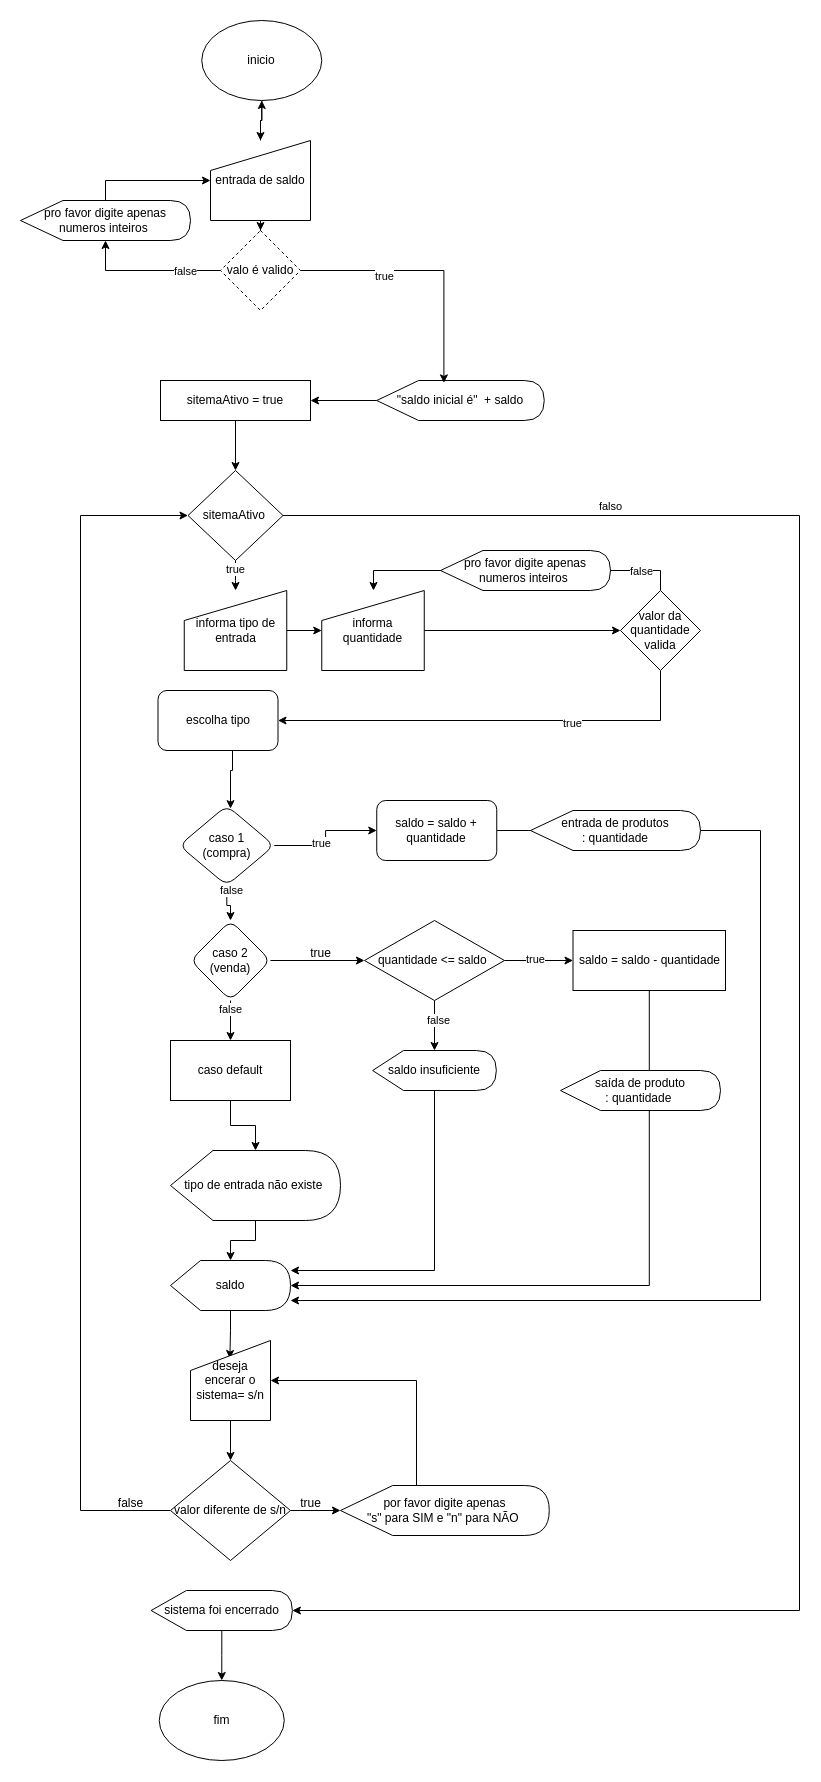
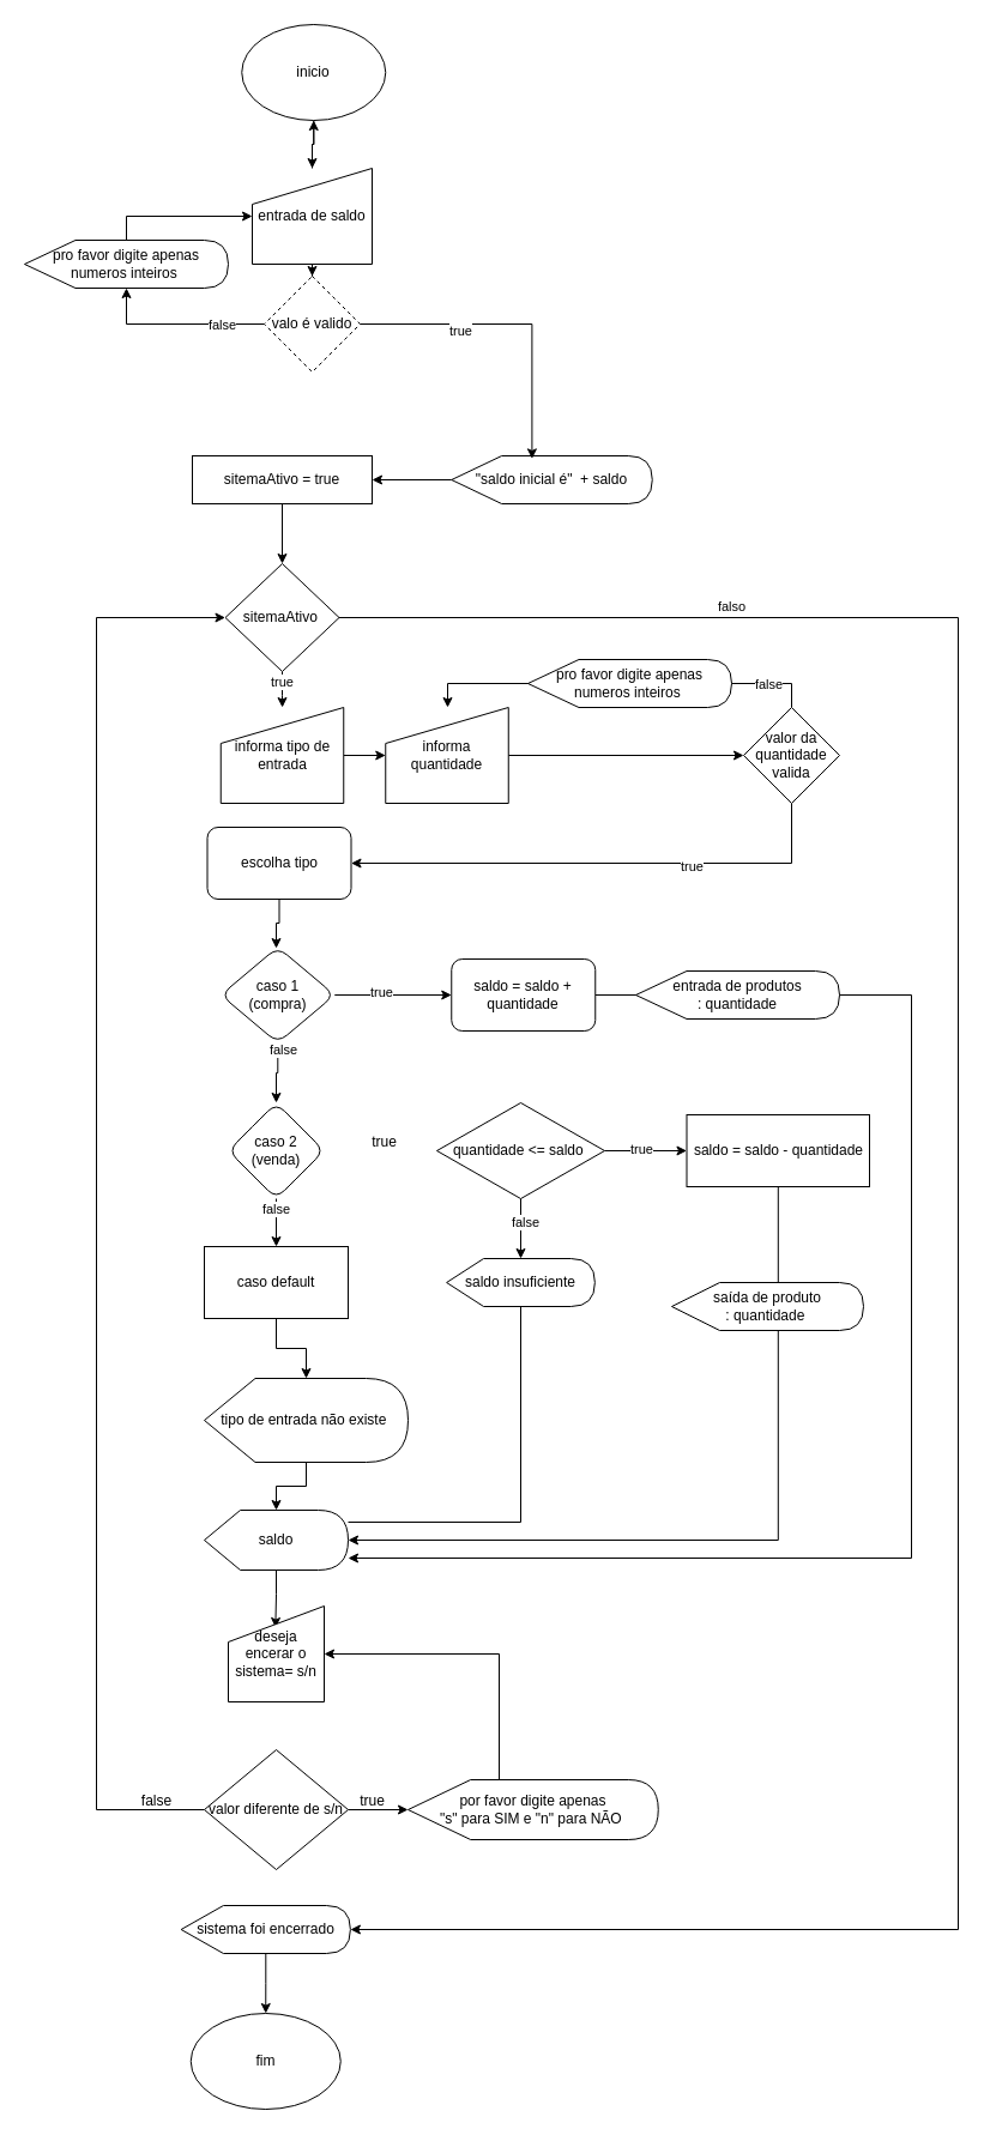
  <mxCell id="0" />
  <mxCell id="1" parent="0" />
  <mxCell id="2" style="edgeStyle=orthogonalEdgeStyle;rounded=0;orthogonalLoop=1;jettySize=auto;html=1;" edge="1" parent="1" source="3" target="6"><mxGeometry relative="1" as="geometry"><mxPoint x="261.25" y="280" as="targetPoint" /></mxGeometry></mxCell>
  <mxCell id="3" value="inicio" style="ellipse;whiteSpace=wrap;html=1;" vertex="1" parent="1"><mxGeometry x="201.25" y="20" width="120" height="80" as="geometry" /></mxCell>
  <mxCell id="4" value="" style="edgeStyle=orthogonalEdgeStyle;rounded=0;orthogonalLoop=1;jettySize=auto;html=1;" edge="1" parent="1" source="6" target="3"><mxGeometry relative="1" as="geometry" /></mxCell>
  <mxCell id="5" value="" style="edgeStyle=orthogonalEdgeStyle;rounded=0;orthogonalLoop=1;jettySize=auto;html=1;" edge="1" parent="1" source="6" target="62"><mxGeometry relative="1" as="geometry" /></mxCell>
  <mxCell id="6" value="entrada de saldo" style="shape=manualInput;whiteSpace=wrap;html=1;" vertex="1" parent="1"><mxGeometry x="210" y="140" width="100" height="80" as="geometry" /></mxCell>
  <mxCell id="7" value="" style="edgeStyle=orthogonalEdgeStyle;rounded=0;orthogonalLoop=1;jettySize=auto;html=1;" edge="1" parent="1" source="8" target="10"><mxGeometry relative="1" as="geometry" /></mxCell>
  <mxCell id="8" value="&quot;saldo inicial é&quot;&amp;nbsp; + saldo" style="shape=display;whiteSpace=wrap;html=1;" vertex="1" parent="1"><mxGeometry x="376.25" y="380" width="167.5" height="40" as="geometry" /></mxCell>
  <mxCell id="9" value="" style="edgeStyle=orthogonalEdgeStyle;rounded=0;orthogonalLoop=1;jettySize=auto;html=1;" edge="1" parent="1" source="10" target="15"><mxGeometry relative="1" as="geometry" /></mxCell>
  <mxCell id="10" value="sitemaAtivo = true" style="whiteSpace=wrap;html=1;" vertex="1" parent="1"><mxGeometry x="160" y="380" width="150" height="40" as="geometry" /></mxCell>
  <mxCell id="11" value="" style="edgeStyle=orthogonalEdgeStyle;rounded=0;orthogonalLoop=1;jettySize=auto;html=1;" edge="1" parent="1" source="15" target="53"><mxGeometry relative="1" as="geometry"><mxPoint x="368.242" y="580" as="sourcePoint" /><mxPoint x="297.5" y="1311" as="targetPoint" /><Array as="points"><mxPoint x="799" y="515" /><mxPoint x="799" y="1610" /></Array></mxGeometry></mxCell>
  <mxCell id="12" value="falso" style="edgeLabel;html=1;align=center;verticalAlign=middle;resizable=0;points=[];" vertex="1" connectable="0" parent="11"><mxGeometry x="-0.681" y="-3" relative="1" as="geometry"><mxPoint x="-11" y="-13" as="offset" /></mxGeometry></mxCell>
  <mxCell id="13" style="edgeStyle=orthogonalEdgeStyle;rounded=0;orthogonalLoop=1;jettySize=auto;html=1;" edge="1" parent="1" source="15" target="20"><mxGeometry relative="1" as="geometry"><mxPoint x="234.1" y="590" as="targetPoint" /></mxGeometry></mxCell>
  <mxCell id="14" value="true" style="edgeLabel;html=1;align=center;verticalAlign=middle;resizable=0;points=[];" connectable="0" vertex="1" parent="13"><mxGeometry x="-0.458" y="-1" relative="1" as="geometry"><mxPoint as="offset" /></mxGeometry></mxCell>
  <mxCell id="15" value="sitemaAtivo&amp;nbsp;" style="rhombus;whiteSpace=wrap;html=1;" vertex="1" parent="1"><mxGeometry x="187.5" y="470" width="95" height="90" as="geometry" /></mxCell>
  <mxCell id="16" value="" style="edgeStyle=orthogonalEdgeStyle;rounded=0;orthogonalLoop=1;jettySize=auto;html=1;entryX=0.492;entryY=0.225;entryDx=0;entryDy=0;entryPerimeter=0;" edge="1" parent="1" source="17" target="50"><mxGeometry relative="1" as="geometry"><mxPoint x="230" y="1340" as="targetPoint" /></mxGeometry></mxCell>
  <mxCell id="17" value="saldo" style="shape=display;whiteSpace=wrap;html=1;" vertex="1" parent="1"><mxGeometry x="170" y="1260" width="120" height="50" as="geometry" /></mxCell>
  <mxCell id="18" value="fim" style="ellipse;whiteSpace=wrap;html=1;" vertex="1" parent="1"><mxGeometry x="158.75" y="1680" width="125" height="80" as="geometry" /></mxCell>
  <mxCell id="19" value="" style="edgeStyle=orthogonalEdgeStyle;rounded=0;orthogonalLoop=1;jettySize=auto;html=1;" edge="1" parent="1" source="20" target="22"><mxGeometry relative="1" as="geometry" /></mxCell>
  <mxCell id="20" value="informa tipo de entrada" style="shape=manualInput;whiteSpace=wrap;html=1;" vertex="1" parent="1"><mxGeometry x="183.75" y="590" width="102.5" height="80" as="geometry" /></mxCell>
  <mxCell id="21" value="" style="edgeStyle=orthogonalEdgeStyle;rounded=0;orthogonalLoop=1;jettySize=auto;html=1;" edge="1" parent="1" source="22" target="69"><mxGeometry relative="1" as="geometry" /></mxCell>
  <mxCell id="22" value="informa quantidade" style="shape=manualInput;whiteSpace=wrap;html=1;" vertex="1" parent="1"><mxGeometry x="321.25" y="590" width="102.5" height="80" as="geometry" /></mxCell>
  <mxCell id="23" value="" style="edgeStyle=orthogonalEdgeStyle;rounded=0;orthogonalLoop=1;jettySize=auto;html=1;" edge="1" parent="1" source="24" target="29"><mxGeometry relative="1" as="geometry"><Array as="points"><mxPoint x="232" y="770" /><mxPoint x="230" y="770" /></Array></mxGeometry></mxCell>
- <mxCell id="24" value="escolha tipo" style="rounded=1;whiteSpace=wrap;html=1;" vertex="1" parent="1"><mxGeometry x="157.5" y="690" width="120" height="60" as="geometry" /></mxCell>
+ <mxCell id="24" value="escolha tipo" style="rounded=1;whiteSpace=wrap;html=1;" vertex="1" parent="1"><mxGeometry x="172.5" y="690" width="120" height="60" as="geometry" /></mxCell>
  <mxCell id="25" value="" style="edgeStyle=orthogonalEdgeStyle;rounded=0;orthogonalLoop=1;jettySize=auto;html=1;" edge="1" parent="1" source="29" target="31"><mxGeometry relative="1" as="geometry" /></mxCell>
  <mxCell id="26" value="true" style="edgeLabel;html=1;align=center;verticalAlign=middle;resizable=0;points=[];" vertex="1" connectable="0" parent="25"><mxGeometry x="-0.2" y="3" relative="1" as="geometry"><mxPoint as="offset" /></mxGeometry></mxCell>
  <mxCell id="27" value="" style="edgeStyle=orthogonalEdgeStyle;rounded=0;orthogonalLoop=1;jettySize=auto;html=1;" edge="1" parent="1" source="29" target="35"><mxGeometry relative="1" as="geometry" /></mxCell>
  <mxCell id="28" value="false" style="edgeLabel;html=1;align=center;verticalAlign=middle;resizable=0;points=[];" vertex="1" connectable="0" parent="27"><mxGeometry x="-0.76" y="4" relative="1" as="geometry"><mxPoint as="offset" /></mxGeometry></mxCell>
- <mxCell id="29" value="caso 1&lt;br&gt;(compra)" style="rhombus;whiteSpace=wrap;html=1;rounded=1;" vertex="1" parent="1"><mxGeometry x="178.75" y="805" width="95" height="80" as="geometry" /></mxCell>
+ <mxCell id="29" value="caso 1&lt;br&gt;(compra)" style="rhombus;whiteSpace=wrap;html=1;rounded=1;" vertex="1" parent="1"><mxGeometry x="183.75" y="790" width="95" height="80" as="geometry" /></mxCell>
  <mxCell id="30" style="edgeStyle=orthogonalEdgeStyle;rounded=0;orthogonalLoop=1;jettySize=auto;html=1;" edge="1" parent="1" source="31" target="17"><mxGeometry relative="1" as="geometry"><mxPoint x="286" y="1273" as="targetPoint" /><Array as="points"><mxPoint x="760" y="830" /><mxPoint x="760" y="1300" /></Array></mxGeometry></mxCell>
  <mxCell id="31" value="saldo = saldo + quantidade" style="whiteSpace=wrap;html=1;rounded=1;" vertex="1" parent="1"><mxGeometry x="376.25" y="800" width="120" height="60" as="geometry" /></mxCell>
- <mxCell id="32" value="" style="edgeStyle=orthogonalEdgeStyle;rounded=0;orthogonalLoop=1;jettySize=auto;html=1;" edge="1" parent="1" source="35" target="40"><mxGeometry relative="1" as="geometry"><mxPoint x="342.5" y="1130" as="targetPoint" /></mxGeometry></mxCell>
  <mxCell id="33" value="" style="edgeStyle=orthogonalEdgeStyle;rounded=0;orthogonalLoop=1;jettySize=auto;html=1;" edge="1" parent="1" source="35" target="54"><mxGeometry relative="1" as="geometry"><mxPoint x="231.286" y="1030.036" as="targetPoint" /></mxGeometry></mxCell>
  <mxCell id="34" value="false" style="edgeLabel;html=1;align=center;verticalAlign=middle;resizable=0;points=[];" connectable="0" vertex="1" parent="33"><mxGeometry x="-0.6" y="-1" relative="1" as="geometry"><mxPoint as="offset" /></mxGeometry></mxCell>
  <mxCell id="35" value="caso 2&lt;br&gt;(venda)" style="rhombus;whiteSpace=wrap;html=1;rounded=1;" vertex="1" parent="1"><mxGeometry x="190" y="920" width="80" height="80" as="geometry" /></mxCell>
  <mxCell id="36" value="" style="edgeStyle=orthogonalEdgeStyle;rounded=0;orthogonalLoop=1;jettySize=auto;html=1;" edge="1" parent="1" source="40" target="42"><mxGeometry relative="1" as="geometry" /></mxCell>
  <mxCell id="37" value="false" style="edgeLabel;html=1;align=center;verticalAlign=middle;resizable=0;points=[];" vertex="1" connectable="0" parent="36"><mxGeometry x="-0.25" y="3" relative="1" as="geometry"><mxPoint as="offset" /></mxGeometry></mxCell>
  <mxCell id="38" value="" style="edgeStyle=orthogonalEdgeStyle;rounded=0;orthogonalLoop=1;jettySize=auto;html=1;" edge="1" parent="1" source="40" target="44"><mxGeometry relative="1" as="geometry" /></mxCell>
  <mxCell id="39" value="true" style="edgeLabel;html=1;align=center;verticalAlign=middle;resizable=0;points=[];" vertex="1" connectable="0" parent="38"><mxGeometry x="-0.167" y="2" relative="1" as="geometry"><mxPoint x="1" as="offset" /></mxGeometry></mxCell>
  <mxCell id="40" value="quantidade &amp;lt;= saldo&amp;nbsp;" style="rhombus;whiteSpace=wrap;html=1;" vertex="1" parent="1"><mxGeometry x="364" y="920" width="140" height="80" as="geometry" /></mxCell>
- <mxCell id="41" style="edgeStyle=orthogonalEdgeStyle;rounded=0;orthogonalLoop=1;jettySize=auto;html=1;" edge="1" parent="1" source="42" target="17"><mxGeometry relative="1" as="geometry"><mxPoint x="434" y="1290" as="targetPoint" /><Array as="points"><mxPoint x="434" y="1270" /></Array></mxGeometry></mxCell>
+ <mxCell id="41" style="edgeStyle=orthogonalEdgeStyle;rounded=0;orthogonalLoop=1;jettySize=auto;html=1;endArrow=none;" edge="1" parent="1" source="42" target="17"><mxGeometry relative="1" as="geometry"><mxPoint x="434" y="1290" as="targetPoint" /><Array as="points"><mxPoint x="434" y="1270" /></Array></mxGeometry></mxCell>
  <mxCell id="42" value="saldo insuficiente" style="shape=display;whiteSpace=wrap;html=1;" vertex="1" parent="1"><mxGeometry x="372.12" y="1050" width="123.75" height="40" as="geometry" /></mxCell>
  <mxCell id="43" style="edgeStyle=orthogonalEdgeStyle;rounded=0;orthogonalLoop=1;jettySize=auto;html=1;" edge="1" parent="1" source="44" target="17"><mxGeometry relative="1" as="geometry"><mxPoint x="590" y="1260" as="targetPoint" /><Array as="points"><mxPoint x="649" y="1285" /></Array></mxGeometry></mxCell>
  <mxCell id="44" value="saldo = saldo - quantidade" style="whiteSpace=wrap;html=1;" vertex="1" parent="1"><mxGeometry x="572.5" y="930" width="152.5" height="60" as="geometry" /></mxCell>
  <mxCell id="45" value="" style="edgeStyle=orthogonalEdgeStyle;rounded=0;orthogonalLoop=1;jettySize=auto;html=1;" edge="1" parent="1" source="54" target="47"><mxGeometry relative="1" as="geometry"><mxPoint x="231.286" y="1109.964" as="sourcePoint" /></mxGeometry></mxCell>
  <mxCell id="46" value="" style="edgeStyle=orthogonalEdgeStyle;rounded=0;orthogonalLoop=1;jettySize=auto;html=1;" edge="1" parent="1" source="47" target="17"><mxGeometry relative="1" as="geometry" /></mxCell>
  <mxCell id="47" value="tipo de entrada não existe&amp;nbsp;" style="shape=display;whiteSpace=wrap;html=1;" vertex="1" parent="1"><mxGeometry x="170" y="1150" width="170" height="70" as="geometry" /></mxCell>
  <mxCell id="48" style="edgeStyle=orthogonalEdgeStyle;rounded=0;orthogonalLoop=1;jettySize=auto;html=1;" edge="1" parent="1" source="56" target="15"><mxGeometry relative="1" as="geometry"><mxPoint x="159.996" y="1395" as="sourcePoint" /><mxPoint x="116.21" y="500" as="targetPoint" /><Array as="points"><mxPoint x="80" y="1510" /><mxPoint x="80" y="515" /></Array></mxGeometry></mxCell>
- <mxCell id="49" value="" style="edgeStyle=orthogonalEdgeStyle;rounded=0;orthogonalLoop=1;jettySize=auto;html=1;" edge="1" parent="1" source="50" target="56"><mxGeometry relative="1" as="geometry" /></mxCell>
  <mxCell id="50" value="deseja encerar o sistema= s/n" style="shape=manualInput;whiteSpace=wrap;html=1;" vertex="1" parent="1"><mxGeometry x="190" y="1340" width="80" height="80" as="geometry" /></mxCell>
  <mxCell id="51" value="true" style="text;html=1;align=center;verticalAlign=middle;resizable=0;points=[];autosize=1;strokeColor=none;fillColor=none;" vertex="1" parent="1"><mxGeometry x="300" y="938" width="40" height="30" as="geometry" /></mxCell>
  <mxCell id="52" style="edgeStyle=orthogonalEdgeStyle;rounded=0;orthogonalLoop=1;jettySize=auto;html=1;" edge="1" parent="1" source="53" target="18"><mxGeometry relative="1" as="geometry"><mxPoint x="231.25" y="1630" as="targetPoint" /></mxGeometry></mxCell>
  <mxCell id="53" value="sistema foi encerrado" style="shape=display;whiteSpace=wrap;html=1;size=0.25;" vertex="1" parent="1"><mxGeometry x="150.63" y="1590" width="141.25" height="40" as="geometry" /></mxCell>
  <mxCell id="54" value="caso default" style="rounded=0;whiteSpace=wrap;html=1;" vertex="1" parent="1"><mxGeometry x="170" y="1040" width="120" height="60" as="geometry" /></mxCell>
  <mxCell id="55" value="" style="edgeStyle=orthogonalEdgeStyle;rounded=0;orthogonalLoop=1;jettySize=auto;html=1;" edge="1" parent="1" source="56" target="58"><mxGeometry relative="1" as="geometry" /></mxCell>
  <mxCell id="56" value="valor diferente de s/n" style="rhombus;whiteSpace=wrap;html=1;" vertex="1" parent="1"><mxGeometry x="170" y="1460" width="120" height="100" as="geometry" /></mxCell>
  <mxCell id="57" style="edgeStyle=orthogonalEdgeStyle;rounded=0;orthogonalLoop=1;jettySize=auto;html=1;" edge="1" parent="1" source="58" target="50"><mxGeometry relative="1" as="geometry"><Array as="points"><mxPoint x="416" y="1380" /></Array></mxGeometry></mxCell>
  <mxCell id="58" value="por favor digite apenas &lt;br&gt;&quot;s&quot; para SIM e &quot;n&quot; para NÃO&amp;nbsp;" style="shape=display;whiteSpace=wrap;html=1;" vertex="1" parent="1"><mxGeometry x="340" y="1485" width="208.75" height="50" as="geometry" /></mxCell>
  <mxCell id="59" value="true" style="text;html=1;align=center;verticalAlign=middle;resizable=0;points=[];autosize=1;strokeColor=none;fillColor=none;" vertex="1" parent="1"><mxGeometry x="290" y="1488" width="40" height="30" as="geometry" /></mxCell>
  <mxCell id="60" value="false" style="text;html=1;align=center;verticalAlign=middle;resizable=0;points=[];autosize=1;strokeColor=none;fillColor=none;" vertex="1" parent="1"><mxGeometry x="105" y="1488" width="50" height="30" as="geometry" /></mxCell>
  <mxCell id="61" style="edgeStyle=orthogonalEdgeStyle;rounded=0;orthogonalLoop=1;jettySize=auto;html=1;" edge="1" parent="1" source="72" target="6"><mxGeometry relative="1" as="geometry"><mxPoint x="130" y="210" as="sourcePoint" /><Array as="points"><mxPoint x="105" y="180" /></Array></mxGeometry></mxCell>
  <mxCell id="62" value="valo é valido" style="rhombus;whiteSpace=wrap;html=1;dashed=1;" vertex="1" parent="1"><mxGeometry x="220" y="230" width="80" height="80" as="geometry" /></mxCell>
  <mxCell id="63" style="edgeStyle=orthogonalEdgeStyle;rounded=0;orthogonalLoop=1;jettySize=auto;html=1;entryX=0.401;entryY=0.06;entryDx=0;entryDy=0;entryPerimeter=0;" edge="1" parent="1" source="62" target="8"><mxGeometry relative="1" as="geometry" /></mxCell>
  <mxCell id="64" value="true" style="edgeLabel;html=1;align=center;verticalAlign=middle;resizable=0;points=[];" connectable="0" vertex="1" parent="63"><mxGeometry x="-0.348" y="-5" relative="1" as="geometry"><mxPoint as="offset" /></mxGeometry></mxCell>
  <mxCell id="65" style="edgeStyle=orthogonalEdgeStyle;rounded=0;orthogonalLoop=1;jettySize=auto;html=1;" edge="1" parent="1" source="69" target="24"><mxGeometry relative="1" as="geometry"><Array as="points"><mxPoint x="660" y="720" /></Array></mxGeometry></mxCell>
  <mxCell id="66" value="true" style="edgeLabel;html=1;align=center;verticalAlign=middle;resizable=0;points=[];" connectable="0" vertex="1" parent="65"><mxGeometry x="-0.356" y="2" relative="1" as="geometry"><mxPoint as="offset" /></mxGeometry></mxCell>
  <mxCell id="67" style="edgeStyle=orthogonalEdgeStyle;rounded=0;orthogonalLoop=1;jettySize=auto;html=1;" edge="1" parent="1" source="69" target="22"><mxGeometry relative="1" as="geometry"><Array as="points"><mxPoint x="660" y="570" /><mxPoint x="373" y="570" /></Array></mxGeometry></mxCell>
  <mxCell id="68" value="false" style="edgeLabel;html=1;align=center;verticalAlign=middle;resizable=0;points=[];" connectable="0" vertex="1" parent="67"><mxGeometry x="-0.475" y="2" relative="1" as="geometry"><mxPoint x="46" y="-2" as="offset" /></mxGeometry></mxCell>
  <mxCell id="69" value="valor da quantidade valida" style="rhombus;whiteSpace=wrap;html=1;" vertex="1" parent="1"><mxGeometry x="620" y="590" width="80" height="80" as="geometry" /></mxCell>
  <mxCell id="70" value="" style="edgeStyle=orthogonalEdgeStyle;rounded=0;orthogonalLoop=1;jettySize=auto;html=1;" edge="1" parent="1" source="62" target="72"><mxGeometry relative="1" as="geometry"><mxPoint x="220" y="270" as="sourcePoint" /><mxPoint x="210" y="180" as="targetPoint" /><Array as="points"><mxPoint x="105" y="270" /></Array></mxGeometry></mxCell>
  <mxCell id="71" value="false" style="edgeLabel;html=1;align=center;verticalAlign=middle;resizable=0;points=[];" connectable="0" vertex="1" parent="70"><mxGeometry x="-0.506" relative="1" as="geometry"><mxPoint as="offset" /></mxGeometry></mxCell>
  <mxCell id="72" value="pro favor digite apenas numeros inteiros&amp;nbsp;" style="shape=display;whiteSpace=wrap;html=1;" vertex="1" parent="1"><mxGeometry x="20" y="200" width="170" height="40" as="geometry" /></mxCell>
  <mxCell id="73" value="pro favor digite apenas numeros inteiros&amp;nbsp;" style="shape=display;whiteSpace=wrap;html=1;" vertex="1" parent="1"><mxGeometry x="440" y="550" width="170" height="40" as="geometry" /></mxCell>
  <mxCell id="74" value="saída de produto &lt;br&gt;: quantidade&amp;nbsp;" style="shape=display;whiteSpace=wrap;html=1;" vertex="1" parent="1"><mxGeometry x="560" y="1070" width="160" height="40" as="geometry" /></mxCell>
  <mxCell id="75" value="entrada de produtos &lt;br&gt;: quantidade" style="shape=display;whiteSpace=wrap;html=1;" vertex="1" parent="1"><mxGeometry x="530" y="810" width="170" height="40" as="geometry" /></mxCell>
